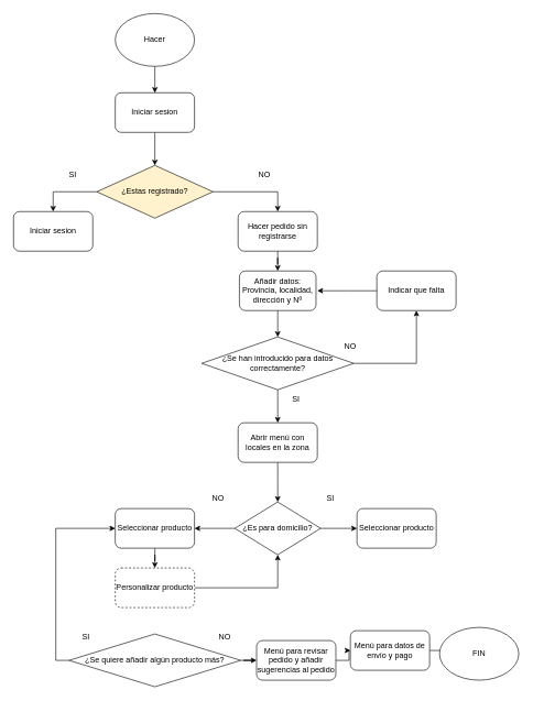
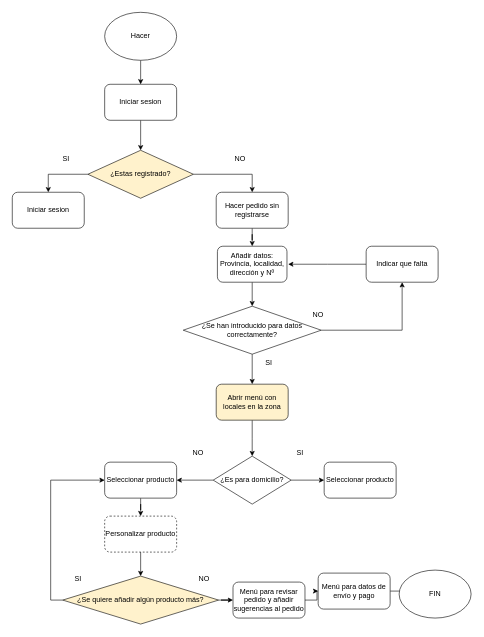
  <mxCell id="0" />
  <mxCell id="1" parent="0" />
  <mxCell id="2" style="edgeStyle=orthogonalEdgeStyle;rounded=0;orthogonalLoop=1;jettySize=auto;html=1;" edge="1" parent="1" source="3" target="5"><mxGeometry relative="1" as="geometry" /></mxCell>
  <mxCell id="3" value="Hacer" style="ellipse;whiteSpace=wrap;html=1;" vertex="1" parent="1"><mxGeometry x="174" y="20" width="120" height="80" as="geometry" /></mxCell>
  <mxCell id="4" style="edgeStyle=orthogonalEdgeStyle;rounded=0;orthogonalLoop=1;jettySize=auto;html=1;entryX=0.5;entryY=0;entryDx=0;entryDy=0;" edge="1" parent="1" source="5" target="8"><mxGeometry relative="1" as="geometry" /></mxCell>
  <mxCell id="5" value="Iniciar sesion" style="rounded=1;whiteSpace=wrap;html=1;" vertex="1" parent="1"><mxGeometry x="174" y="140" width="120" height="60" as="geometry" /></mxCell>
  <mxCell id="6" style="edgeStyle=orthogonalEdgeStyle;rounded=0;orthogonalLoop=1;jettySize=auto;html=1;entryX=0.5;entryY=0;entryDx=0;entryDy=0;" edge="1" parent="1" source="8" target="9"><mxGeometry relative="1" as="geometry" /></mxCell>
  <mxCell id="7" style="edgeStyle=orthogonalEdgeStyle;rounded=0;orthogonalLoop=1;jettySize=auto;html=1;entryX=0.5;entryY=0;entryDx=0;entryDy=0;" edge="1" parent="1" source="8" target="11"><mxGeometry relative="1" as="geometry" /></mxCell>
  <mxCell id="8" value="¿Estas registrado?" style="rhombus;whiteSpace=wrap;html=1;fillColor=#fff2cc;" vertex="1" parent="1"><mxGeometry x="146" y="250" width="176" height="80" as="geometry" /></mxCell>
  <mxCell id="9" value="Iniciar sesion" style="rounded=1;whiteSpace=wrap;html=1;" vertex="1" parent="1"><mxGeometry x="20" y="320" width="120" height="60" as="geometry" /></mxCell>
  <mxCell id="10" style="edgeStyle=orthogonalEdgeStyle;rounded=0;orthogonalLoop=1;jettySize=auto;html=1;entryX=0.5;entryY=0;entryDx=0;entryDy=0;" edge="1" parent="1" source="11" target="13"><mxGeometry relative="1" as="geometry" /></mxCell>
  <mxCell id="11" value="Hacer pedido sin registrarse" style="rounded=1;whiteSpace=wrap;html=1;" vertex="1" parent="1"><mxGeometry x="360" y="320" width="120" height="60" as="geometry" /></mxCell>
  <mxCell id="12" style="edgeStyle=orthogonalEdgeStyle;rounded=0;orthogonalLoop=1;jettySize=auto;html=1;entryX=0.5;entryY=0;entryDx=0;entryDy=0;" edge="1" parent="1" source="13" target="16"><mxGeometry relative="1" as="geometry" /></mxCell>
  <mxCell id="13" value="Añadir datos:&lt;br&gt;Provincia, localidad, dirección y Nº" style="rounded=1;whiteSpace=wrap;html=1;" vertex="1" parent="1"><mxGeometry x="362" y="410" width="116" height="60" as="geometry" /></mxCell>
  <mxCell id="14" style="edgeStyle=orthogonalEdgeStyle;rounded=0;orthogonalLoop=1;jettySize=auto;html=1;entryX=0.5;entryY=0;entryDx=0;entryDy=0;" edge="1" parent="1" source="16" target="20"><mxGeometry relative="1" as="geometry" /></mxCell>
  <mxCell id="15" style="edgeStyle=orthogonalEdgeStyle;rounded=0;orthogonalLoop=1;jettySize=auto;html=1;" edge="1" parent="1" source="16" target="24"><mxGeometry relative="1" as="geometry" /></mxCell>
  <mxCell id="16" value="¿Se han introducido para datos correctamente?" style="rhombus;whiteSpace=wrap;html=1;" vertex="1" parent="1"><mxGeometry x="305" y="510" width="230" height="80" as="geometry" /></mxCell>
  <mxCell id="17" value="SI" style="text;html=1;strokeColor=none;fillColor=none;align=center;verticalAlign=middle;whiteSpace=wrap;rounded=0;" vertex="1" parent="1"><mxGeometry x="80" y="250" width="60" height="30" as="geometry" /></mxCell>
  <mxCell id="18" value="NO" style="text;html=1;strokeColor=none;fillColor=none;align=center;verticalAlign=middle;whiteSpace=wrap;rounded=0;" vertex="1" parent="1"><mxGeometry x="370" y="250" width="60" height="30" as="geometry" /></mxCell>
  <mxCell id="19" style="edgeStyle=orthogonalEdgeStyle;rounded=0;orthogonalLoop=1;jettySize=auto;html=1;entryX=0.5;entryY=0;entryDx=0;entryDy=0;" edge="1" parent="1" source="20"><mxGeometry relative="1" as="geometry"><mxPoint x="420" y="760" as="targetPoint" /></mxGeometry></mxCell>
- <mxCell id="20" value="Abrir menú con locales en la zona" style="rounded=1;whiteSpace=wrap;html=1;" vertex="1" parent="1"><mxGeometry x="360" y="640" width="120" height="60" as="geometry" /></mxCell>
+ <mxCell id="20" value="Abrir menú con locales en la zona" style="rounded=1;whiteSpace=wrap;html=1;fillColor=#fff2cc;" vertex="1" parent="1"><mxGeometry x="360" y="640" width="120" height="60" as="geometry" /></mxCell>
  <mxCell id="21" value="SI" style="text;html=1;strokeColor=none;fillColor=none;align=center;verticalAlign=middle;whiteSpace=wrap;rounded=0;" vertex="1" parent="1"><mxGeometry x="418" y="590" width="60" height="30" as="geometry" /></mxCell>
  <mxCell id="22" value="NO" style="text;html=1;strokeColor=none;fillColor=none;align=center;verticalAlign=middle;whiteSpace=wrap;rounded=0;" vertex="1" parent="1"><mxGeometry x="500" y="510" width="60" height="30" as="geometry" /></mxCell>
  <mxCell id="23" style="edgeStyle=orthogonalEdgeStyle;rounded=0;orthogonalLoop=1;jettySize=auto;html=1;" edge="1" parent="1" source="24"><mxGeometry relative="1" as="geometry"><mxPoint x="480" y="440" as="targetPoint" /></mxGeometry></mxCell>
- <mxCell id="24" value="Indicar que falta" style="rounded=1;whiteSpace=wrap;html=1;" vertex="1" parent="1"><mxGeometry x="570" y="410" width="120" height="60" as="geometry" /></mxCell>
+ <mxCell id="24" value="Indicar que falta" style="rounded=1;whiteSpace=wrap;html=1;" vertex="1" parent="1"><mxGeometry x="610" y="410" width="120" height="60" as="geometry" /></mxCell>
  <mxCell id="25" style="edgeStyle=orthogonalEdgeStyle;rounded=0;orthogonalLoop=1;jettySize=auto;html=1;entryX=0.5;entryY=0;entryDx=0;entryDy=0;" edge="1" parent="1" source="26" target="28"><mxGeometry relative="1" as="geometry" /></mxCell>
  <mxCell id="26" value="Seleccionar producto" style="rounded=1;whiteSpace=wrap;html=1;" vertex="1" parent="1"><mxGeometry x="174" y="770" width="120" height="60" as="geometry" /></mxCell>
- <mxCell id="27" style="edgeStyle=orthogonalEdgeStyle;rounded=0;orthogonalLoop=1;jettySize=auto;html=1;" edge="1" parent="1" source="28" target="36"><mxGeometry relative="1" as="geometry" /></mxCell>
+ <mxCell id="27" style="edgeStyle=orthogonalEdgeStyle;rounded=0;orthogonalLoop=1;jettySize=auto;html=1;entryX=0.5;entryY=0;entryDx=0;entryDy=0;" edge="1" parent="1" source="28" target="31"><mxGeometry relative="1" as="geometry" /></mxCell>
  <mxCell id="28" value="Personalizar producto" style="rounded=1;whiteSpace=wrap;html=1;dashed=1;" vertex="1" parent="1"><mxGeometry x="174" y="860" width="120" height="60" as="geometry" /></mxCell>
  <mxCell id="29" style="edgeStyle=orthogonalEdgeStyle;rounded=0;orthogonalLoop=1;jettySize=auto;html=1;entryX=0;entryY=0.5;entryDx=0;entryDy=0;" edge="1" parent="1" source="31" target="26"><mxGeometry relative="1" as="geometry"><Array as="points"><mxPoint x="84" y="1000" /><mxPoint x="84" y="800" /></Array></mxGeometry></mxCell>
  <mxCell id="30" style="edgeStyle=orthogonalEdgeStyle;rounded=0;orthogonalLoop=1;jettySize=auto;html=1;" edge="1" parent="1" source="31" target="41"><mxGeometry relative="1" as="geometry" /></mxCell>
- <mxCell id="31" value="¿Se quiere añadir algún producto más?" style="rhombus;whiteSpace=wrap;html=1;" vertex="1" parent="1"><mxGeometry x="104" y="960" width="260" height="80" as="geometry" /></mxCell>
+ <mxCell id="31" value="¿Se quiere añadir algún producto más?" style="rhombus;whiteSpace=wrap;html=1;fillColor=#fff2cc;" vertex="1" parent="1"><mxGeometry x="104" y="960" width="260" height="80" as="geometry" /></mxCell>
  <mxCell id="32" value="SI" style="text;html=1;strokeColor=none;fillColor=none;align=center;verticalAlign=middle;whiteSpace=wrap;rounded=0;" vertex="1" parent="1"><mxGeometry x="100" y="950" width="60" height="30" as="geometry" /></mxCell>
  <mxCell id="33" value="NO" style="text;html=1;strokeColor=none;fillColor=none;align=center;verticalAlign=middle;whiteSpace=wrap;rounded=0;" vertex="1" parent="1"><mxGeometry x="310" y="950" width="60" height="30" as="geometry" /></mxCell>
  <mxCell id="34" style="edgeStyle=orthogonalEdgeStyle;rounded=0;orthogonalLoop=1;jettySize=auto;html=1;" edge="1" parent="1" source="36" target="26"><mxGeometry relative="1" as="geometry" /></mxCell>
  <mxCell id="35" style="edgeStyle=orthogonalEdgeStyle;rounded=0;orthogonalLoop=1;jettySize=auto;html=1;entryX=0;entryY=0.5;entryDx=0;entryDy=0;" edge="1" parent="1" source="36" target="37"><mxGeometry relative="1" as="geometry" /></mxCell>
  <mxCell id="36" value="¿Es para domicilio?" style="rhombus;whiteSpace=wrap;html=1;" vertex="1" parent="1"><mxGeometry x="355" y="760" width="130" height="80" as="geometry" /></mxCell>
  <mxCell id="37" value="Seleccionar producto" style="rounded=1;whiteSpace=wrap;html=1;" vertex="1" parent="1"><mxGeometry x="540" y="770" width="120" height="60" as="geometry" /></mxCell>
  <mxCell id="38" value="NO" style="text;html=1;strokeColor=none;fillColor=none;align=center;verticalAlign=middle;whiteSpace=wrap;rounded=0;" vertex="1" parent="1"><mxGeometry x="300" y="740" width="60" height="30" as="geometry" /></mxCell>
  <mxCell id="39" value="SI" style="text;html=1;strokeColor=none;fillColor=none;align=center;verticalAlign=middle;whiteSpace=wrap;rounded=0;" vertex="1" parent="1"><mxGeometry x="470" y="740" width="60" height="30" as="geometry" /></mxCell>
  <mxCell id="40" style="edgeStyle=orthogonalEdgeStyle;rounded=0;orthogonalLoop=1;jettySize=auto;html=1;" edge="1" parent="1" source="41" target="43"><mxGeometry relative="1" as="geometry" /></mxCell>
  <mxCell id="41" value="Menú para revisar pedido y añadir sugerencias al pedido" style="rounded=1;whiteSpace=wrap;html=1;" vertex="1" parent="1"><mxGeometry x="388" y="970" width="120" height="60" as="geometry" /></mxCell>
  <mxCell id="42" style="edgeStyle=orthogonalEdgeStyle;rounded=0;orthogonalLoop=1;jettySize=auto;html=1;" edge="1" parent="1" source="43" target="44"><mxGeometry relative="1" as="geometry" /></mxCell>
  <mxCell id="43" value="Menú para datos de envío y pago" style="rounded=1;whiteSpace=wrap;html=1;" vertex="1" parent="1"><mxGeometry x="530" y="955" width="120" height="60" as="geometry" /></mxCell>
  <mxCell id="44" value="FIN" style="ellipse;whiteSpace=wrap;html=1;" vertex="1" parent="1"><mxGeometry x="665" y="950" width="120" height="80" as="geometry" /></mxCell>
